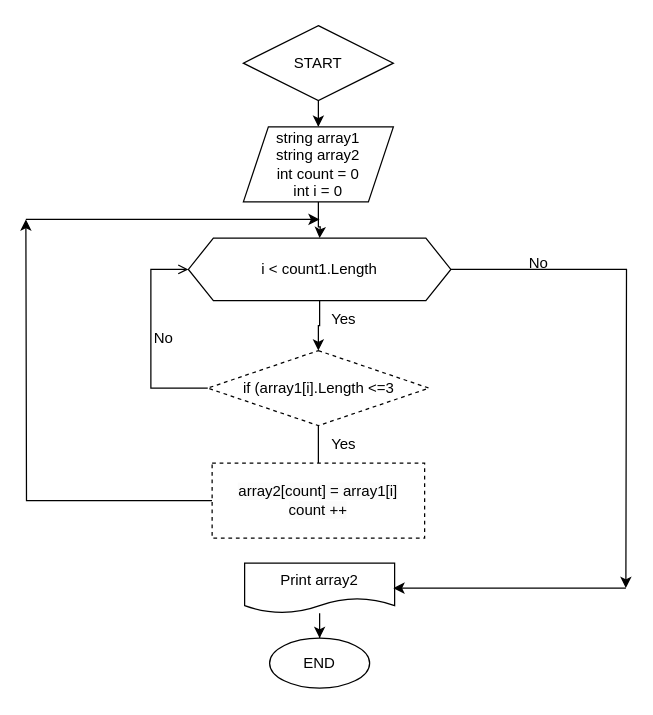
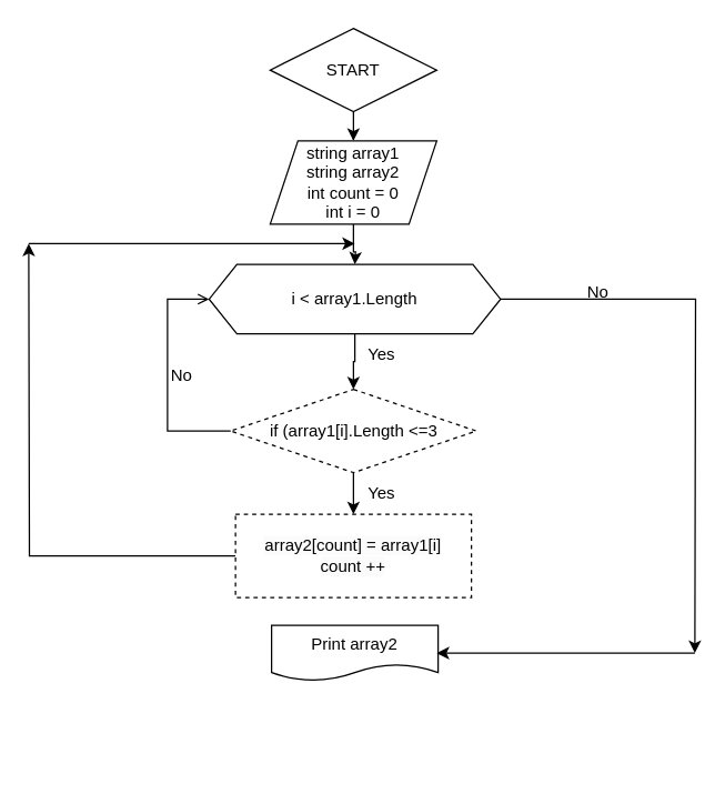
  <mxCell id="0" />
  <mxCell id="1" parent="0" />
  <mxCell id="2" value="" style="edgeStyle=orthogonalEdgeStyle;rounded=0;orthogonalLoop=1;jettySize=auto;html=1;" edge="1" parent="1" source="3" target="5"><mxGeometry relative="1" as="geometry" /></mxCell>
  <mxCell id="3" value="START" style="rhombus;whiteSpace=wrap;html=1;" vertex="1" parent="1"><mxGeometry x="194" y="20" width="120" height="60" as="geometry" /></mxCell>
  <mxCell id="4" value="" style="edgeStyle=orthogonalEdgeStyle;rounded=0;orthogonalLoop=1;jettySize=auto;html=1;" edge="1" parent="1" source="5"><mxGeometry relative="1" as="geometry"><mxPoint x="255" y="190" as="targetPoint" /></mxGeometry></mxCell>
  <mxCell id="5" value="string array1&lt;br&gt;string array2&lt;br&gt;int count = 0&lt;br&gt;int i = 0" style="shape=parallelogram;perimeter=parallelogramPerimeter;whiteSpace=wrap;html=1;fixedSize=1;" vertex="1" parent="1"><mxGeometry x="194" y="101" width="120" height="60" as="geometry" /></mxCell>
  <mxCell id="6" value="" style="edgeStyle=orthogonalEdgeStyle;rounded=0;orthogonalLoop=1;jettySize=auto;html=1;" edge="1" parent="1" target="9"><mxGeometry relative="1" as="geometry"><mxPoint x="255" y="240" as="sourcePoint" /><Array as="points"><mxPoint x="255" y="260" /><mxPoint x="254" y="260" /></Array></mxGeometry></mxCell>
  <mxCell id="7" value="" style="edgeStyle=orthogonalEdgeStyle;rounded=0;orthogonalLoop=1;jettySize=auto;html=1;entryX=0;entryY=0.5;entryDx=0;entryDy=0;endArrow=open;" edge="1" parent="1" source="9" target="19"><mxGeometry relative="1" as="geometry"><mxPoint x="254" y="180" as="targetPoint" /><Array as="points"><mxPoint x="120" y="310" /><mxPoint x="120" y="215" /></Array></mxGeometry></mxCell>
- <mxCell id="8" value="" style="edgeStyle=orthogonalEdgeStyle;rounded=0;orthogonalLoop=1;jettySize=auto;html=1;endArrow=none;" edge="1" parent="1" source="9" target="15"><mxGeometry relative="1" as="geometry" /></mxCell>
+ <mxCell id="8" value="" style="edgeStyle=orthogonalEdgeStyle;rounded=0;orthogonalLoop=1;jettySize=auto;html=1;" edge="1" parent="1" source="9" target="15"><mxGeometry relative="1" as="geometry" /></mxCell>
  <mxCell id="9" value="if (array1[i].Length &amp;lt;=3" style="rhombus;whiteSpace=wrap;html=1;dashed=1;" vertex="1" parent="1"><mxGeometry x="165.5" y="280" width="177" height="60" as="geometry" /></mxCell>
- <mxCell id="10" value="" style="edgeStyle=orthogonalEdgeStyle;rounded=0;orthogonalLoop=1;jettySize=auto;html=1;" edge="1" parent="1" source="16" target="11"><mxGeometry relative="1" as="geometry"><mxPoint x="254" y="450" as="sourcePoint" /></mxGeometry></mxCell>
- <mxCell id="11" value="END" style="ellipse;whiteSpace=wrap;html=1;" vertex="1" parent="1"><mxGeometry x="215" y="510" width="80" height="40" as="geometry" /></mxCell>
  <mxCell id="12" value="No" style="text;html=1;align=center;verticalAlign=middle;resizable=0;points=[];autosize=1;strokeColor=none;fillColor=none;" vertex="1" parent="1"><mxGeometry x="110" y="255" width="40" height="30" as="geometry" /></mxCell>
  <mxCell id="13" value="Yes" style="text;html=1;align=center;verticalAlign=middle;resizable=0;points=[];autosize=1;strokeColor=none;fillColor=none;" vertex="1" parent="1"><mxGeometry x="254" y="340" width="40" height="30" as="geometry" /></mxCell>
  <mxCell id="14" value="" style="edgeStyle=orthogonalEdgeStyle;rounded=0;orthogonalLoop=1;jettySize=auto;html=1;" edge="1" parent="1" source="15"><mxGeometry relative="1" as="geometry"><mxPoint x="20" y="175" as="targetPoint" /></mxGeometry></mxCell>
  <mxCell id="15" value="&lt;meta charset=&quot;utf-8&quot;&gt;&lt;span style=&quot;color: rgb(0, 0, 0); font-family: Helvetica; font-size: 12px; font-style: normal; font-variant-ligatures: normal; font-variant-caps: normal; font-weight: 400; letter-spacing: normal; orphans: 2; text-align: center; text-indent: 0px; text-transform: none; widows: 2; word-spacing: 0px; -webkit-text-stroke-width: 0px; background-color: rgb(251, 251, 251); text-decoration-thickness: initial; text-decoration-style: initial; text-decoration-color: initial; float: none; display: inline !important;&quot;&gt;array2[count] = array1[i]&lt;/span&gt;&lt;br style=&quot;border-color: var(--border-color); color: rgb(0, 0, 0); font-family: Helvetica; font-size: 12px; font-style: normal; font-variant-ligatures: normal; font-variant-caps: normal; font-weight: 400; letter-spacing: normal; orphans: 2; text-align: center; text-indent: 0px; text-transform: none; widows: 2; word-spacing: 0px; -webkit-text-stroke-width: 0px; background-color: rgb(251, 251, 251); text-decoration-thickness: initial; text-decoration-style: initial; text-decoration-color: initial;&quot;&gt;&lt;span style=&quot;color: rgb(0, 0, 0); font-family: Helvetica; font-size: 12px; font-style: normal; font-variant-ligatures: normal; font-variant-caps: normal; font-weight: 400; letter-spacing: normal; orphans: 2; text-align: center; text-indent: 0px; text-transform: none; widows: 2; word-spacing: 0px; -webkit-text-stroke-width: 0px; background-color: rgb(251, 251, 251); text-decoration-thickness: initial; text-decoration-style: initial; text-decoration-color: initial; float: none; display: inline !important;&quot;&gt;count ++&lt;/span&gt;" style="whiteSpace=wrap;html=1;dashed=1;" vertex="1" parent="1"><mxGeometry x="169" y="370" width="170" height="60" as="geometry" /></mxCell>
  <mxCell id="16" value="Print array2" style="shape=document;whiteSpace=wrap;html=1;boundedLbl=1;" vertex="1" parent="1"><mxGeometry x="195" y="450" width="120" height="40" as="geometry" /></mxCell>
  <mxCell id="17" value="Yes" style="text;html=1;align=center;verticalAlign=middle;resizable=0;points=[];autosize=1;strokeColor=none;fillColor=none;" vertex="1" parent="1"><mxGeometry x="254" y="240" width="40" height="30" as="geometry" /></mxCell>
  <mxCell id="18" value="" style="edgeStyle=orthogonalEdgeStyle;rounded=0;orthogonalLoop=1;jettySize=auto;html=1;" edge="1" parent="1" source="19"><mxGeometry relative="1" as="geometry"><mxPoint x="500" y="470" as="targetPoint" /></mxGeometry></mxCell>
- <mxCell id="19" value="i &amp;lt; count1.Length" style="shape=hexagon;perimeter=hexagonPerimeter2;whiteSpace=wrap;html=1;fixedSize=1;" vertex="1" parent="1"><mxGeometry x="150" y="190" width="210" height="50" as="geometry" /></mxCell>
+ <mxCell id="19" value="i &amp;lt; array1.Length" style="shape=hexagon;perimeter=hexagonPerimeter2;whiteSpace=wrap;html=1;fixedSize=1;" vertex="1" parent="1"><mxGeometry x="150" y="190" width="210" height="50" as="geometry" /></mxCell>
  <mxCell id="20" value="" style="edgeStyle=orthogonalEdgeStyle;rounded=0;orthogonalLoop=1;jettySize=auto;html=1;" edge="1" parent="1"><mxGeometry relative="1" as="geometry"><mxPoint x="20" y="175" as="sourcePoint" /><mxPoint x="255" y="175" as="targetPoint" /></mxGeometry></mxCell>
  <mxCell id="21" value="" style="edgeStyle=orthogonalEdgeStyle;rounded=0;orthogonalLoop=1;jettySize=auto;html=1;" edge="1" parent="1"><mxGeometry relative="1" as="geometry"><mxPoint x="500" y="470" as="sourcePoint" /><mxPoint x="314" y="470" as="targetPoint" /></mxGeometry></mxCell>
  <mxCell id="22" value="No" style="text;html=1;align=center;verticalAlign=middle;resizable=0;points=[];autosize=1;strokeColor=none;fillColor=none;" vertex="1" parent="1"><mxGeometry x="410" y="195" width="40" height="30" as="geometry" /></mxCell>
